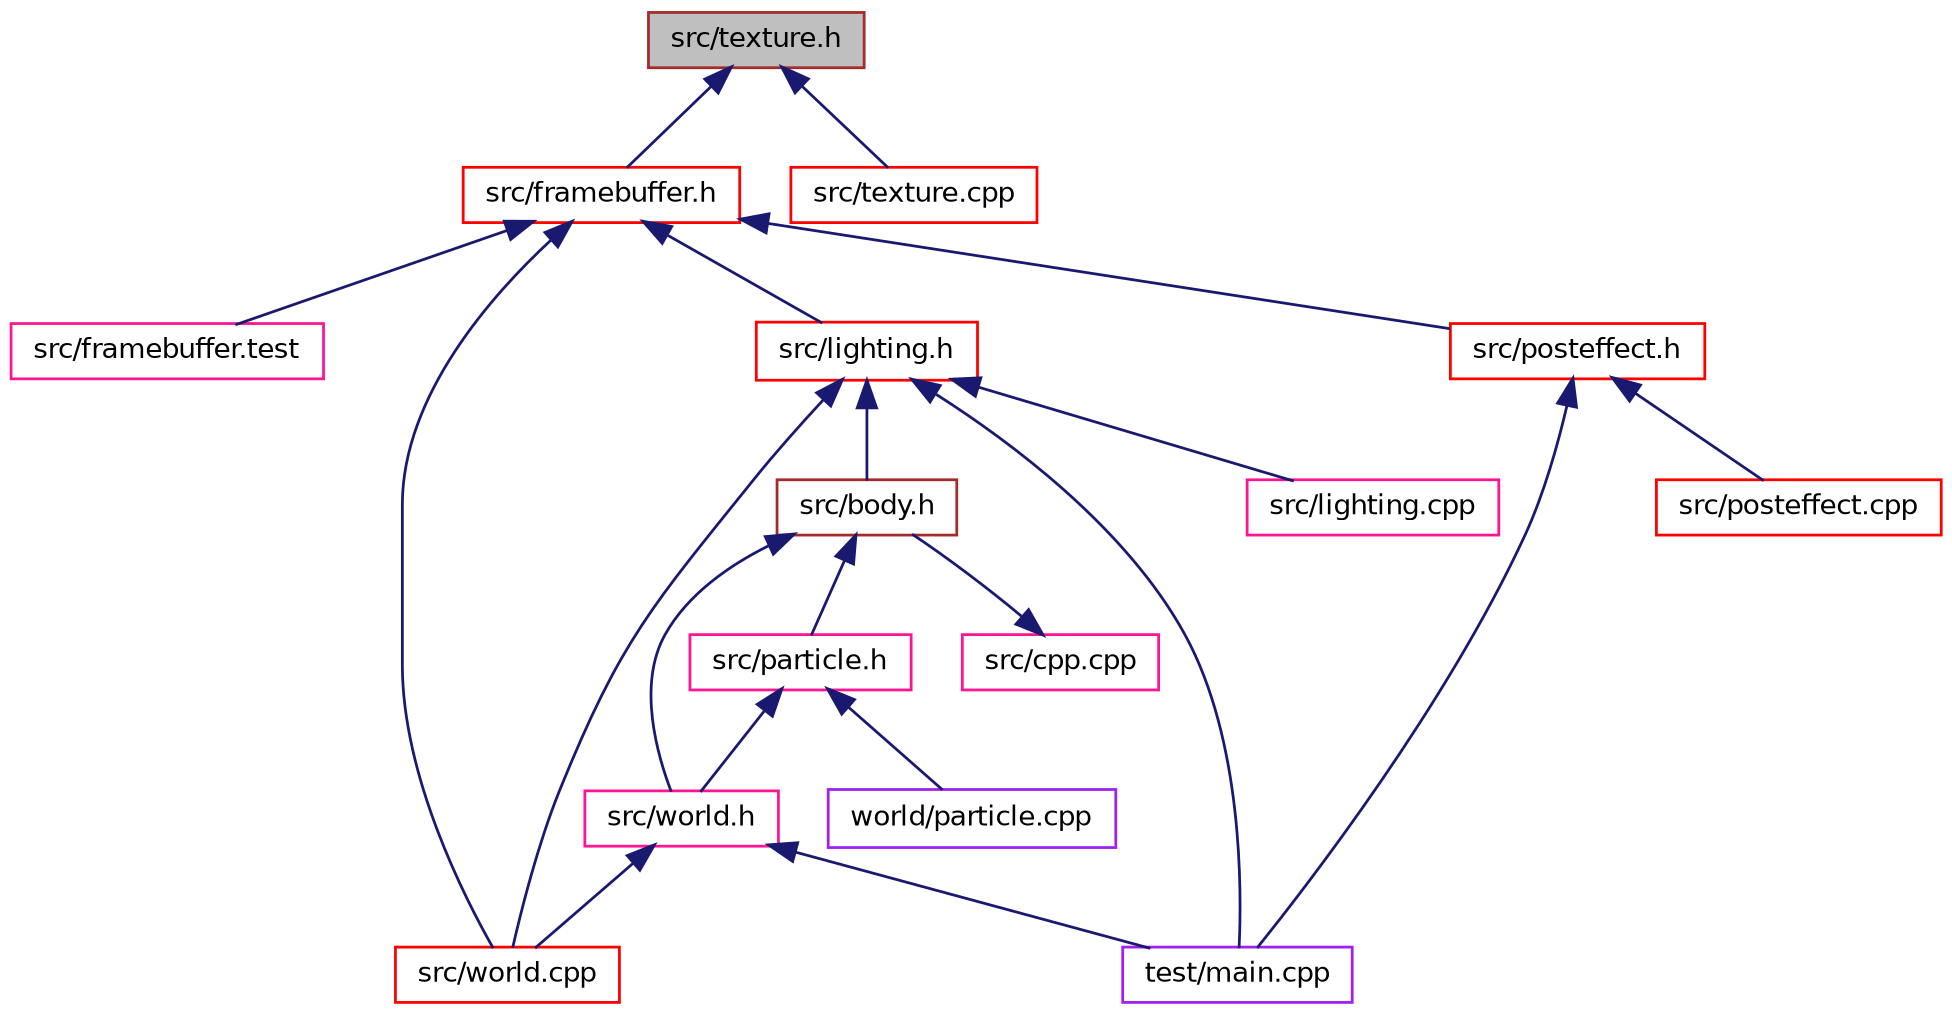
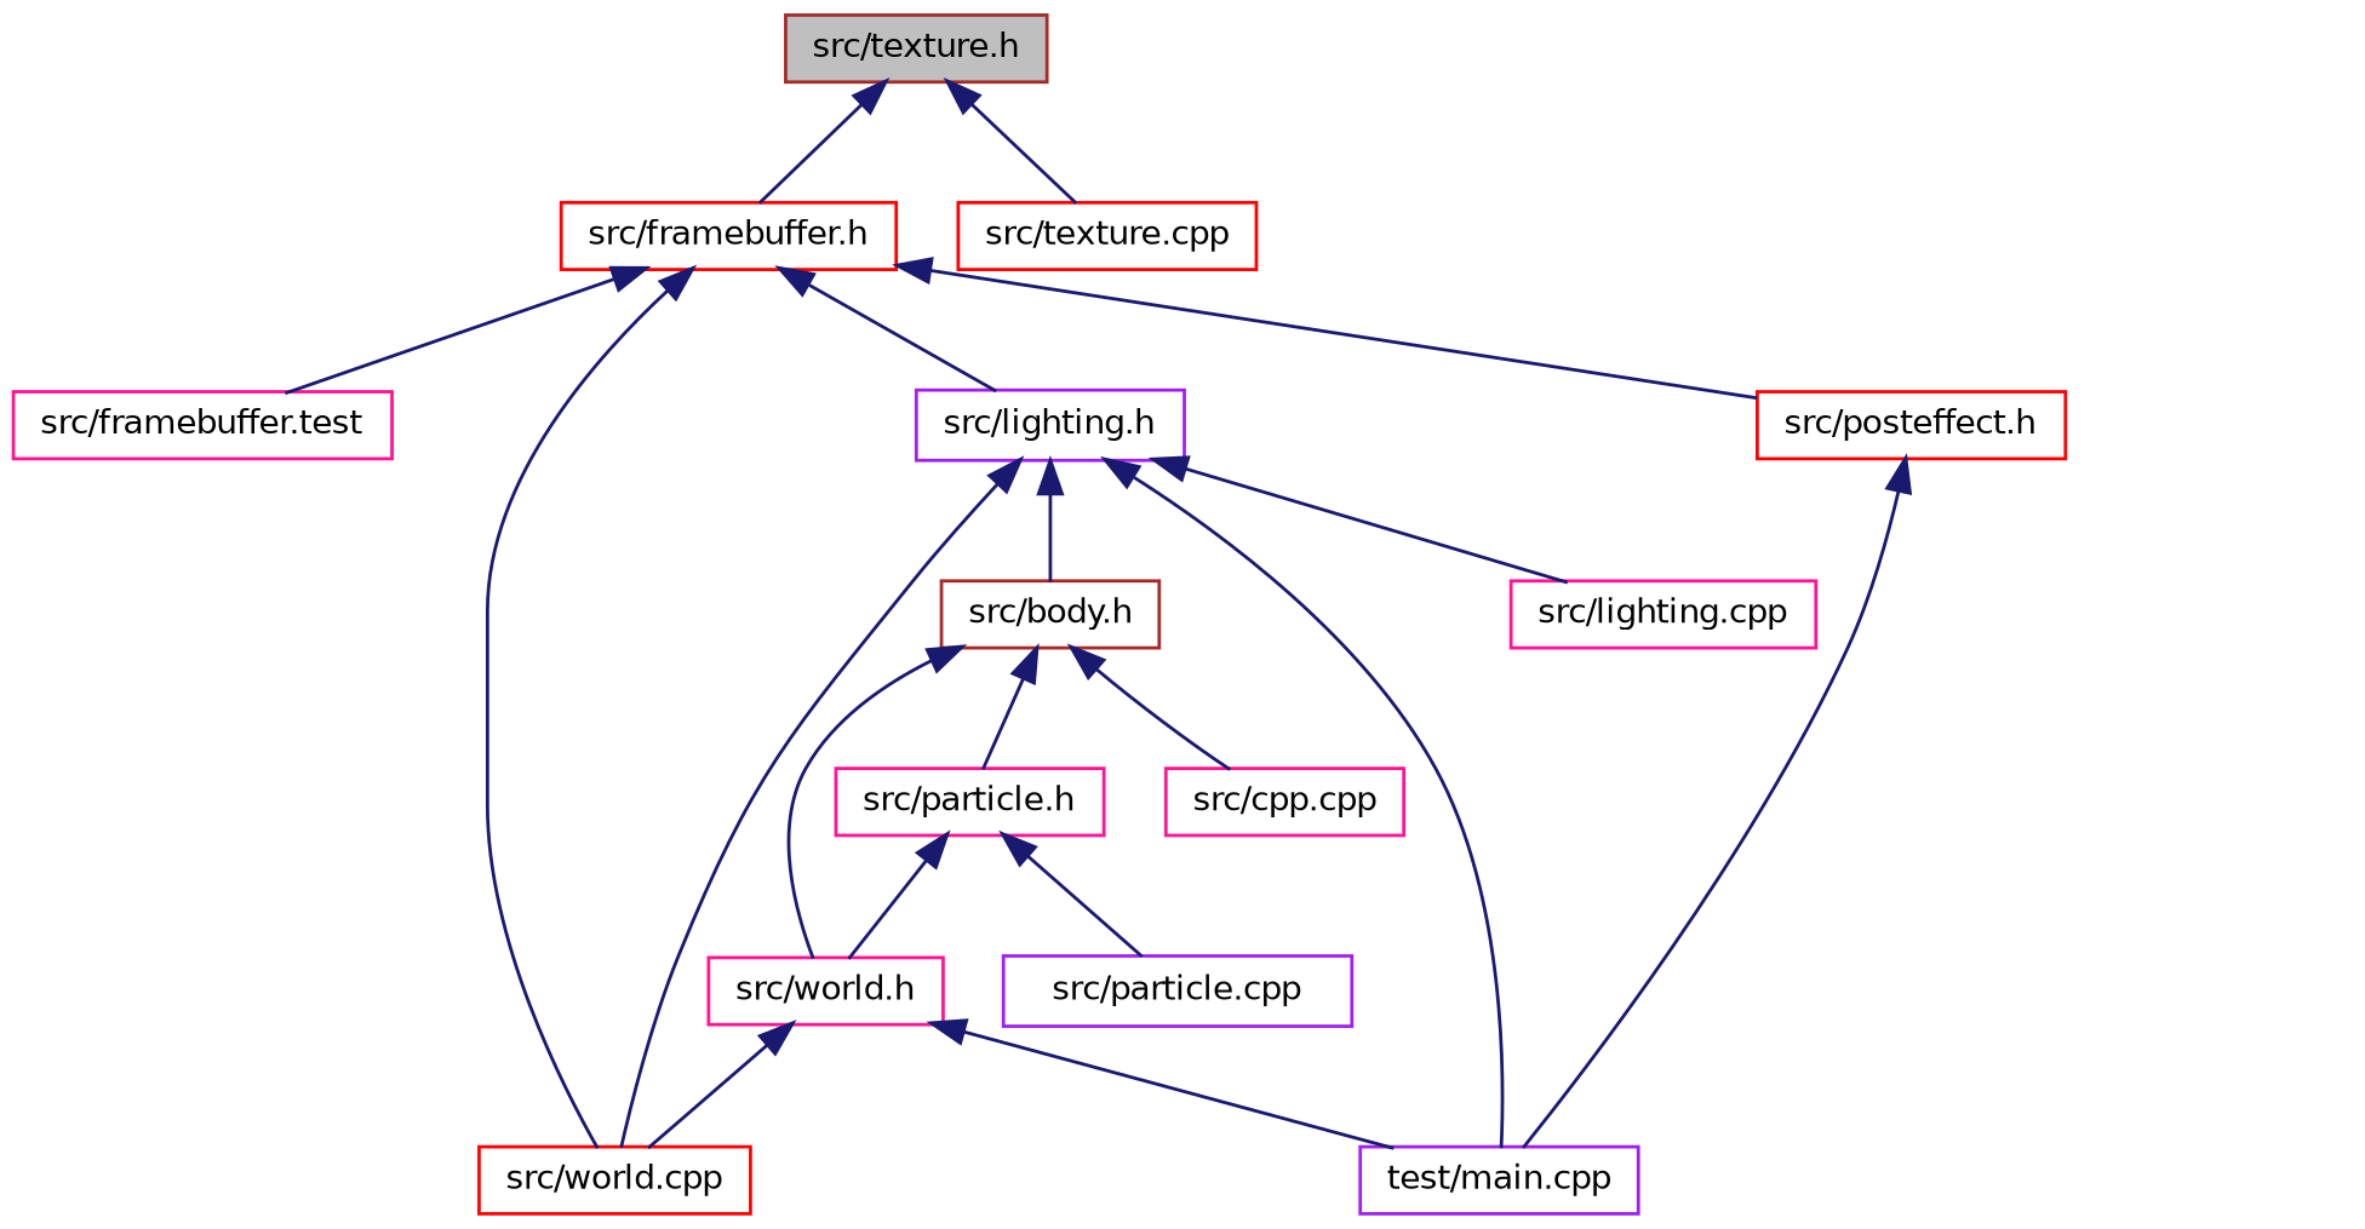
  digraph {
    node [color=red fillcolor=white fontname=Helvetica fontsize=10 shape=record style=filled]
    edge [color=midnightblue dir=back fontname=Helvetica fontsize=10 labelfontname=Helvetica labelfontsize=10 style=solid]
    n1 [color=brown fillcolor=grey75 fontcolor=black height=0.2 label="src/texture.h" width=0.4]
    n2 [height=0.2 label="src/framebuffer.h" width=0.4]
    n3 [height=0.2 label="src/texture.cpp" width=0.4]
    n4 [color=deeppink height=0.2 label="src/framebuffer.test" width=0.4]
-   n5 [height=0.2 label="src/lighting.h" width=0.4]
+   n5 [color=purple height=0.2 label="src/lighting.h" width=0.4]
    n6 [height=0.2 label="src/world.cpp" width=0.4]
    n7 [height=0.2 label="src/posteffect.h" width=0.4]
    n8 [color=brown height=0.2 label="src/body.h" width=0.4]
    n9 [color=purple height=0.2 label="test/main.cpp" width=0.4]
    n10 [color=deeppink height=0.2 label="src/lighting.cpp" width=0.4]
-   n11 [height=0.2 label="src/posteffect.cpp" width=0.4]
    n12 [color=deeppink height=0.2 label="src/cpp.cpp" width=0.4]
    n13 [color=deeppink height=0.2 label="src/particle.h" width=0.4]
    n14 [color=deeppink height=0.2 label="src/world.h" width=0.4]
-   n15 [color=purple height=0.2 label="world/particle.cpp" width=0.4]
+   n15 [color=purple height=0.2 label="src/particle.cpp" width=0.4]
    n1 -> n2
    n1 -> n3
    n2 -> n4
    n2 -> n5
    n2 -> n6
    n2 -> n7
    n5 -> n6
    n5 -> n8
    n5 -> n9
    n5 -> n10
    n7 -> n9
-   n7 -> n11
-   n12 -> n8
+   n8 -> n12
    n8 -> n13
    n8 -> n14
    n13 -> n14
    n13 -> n15
    n14 -> n6
    n14 -> n9
  }
